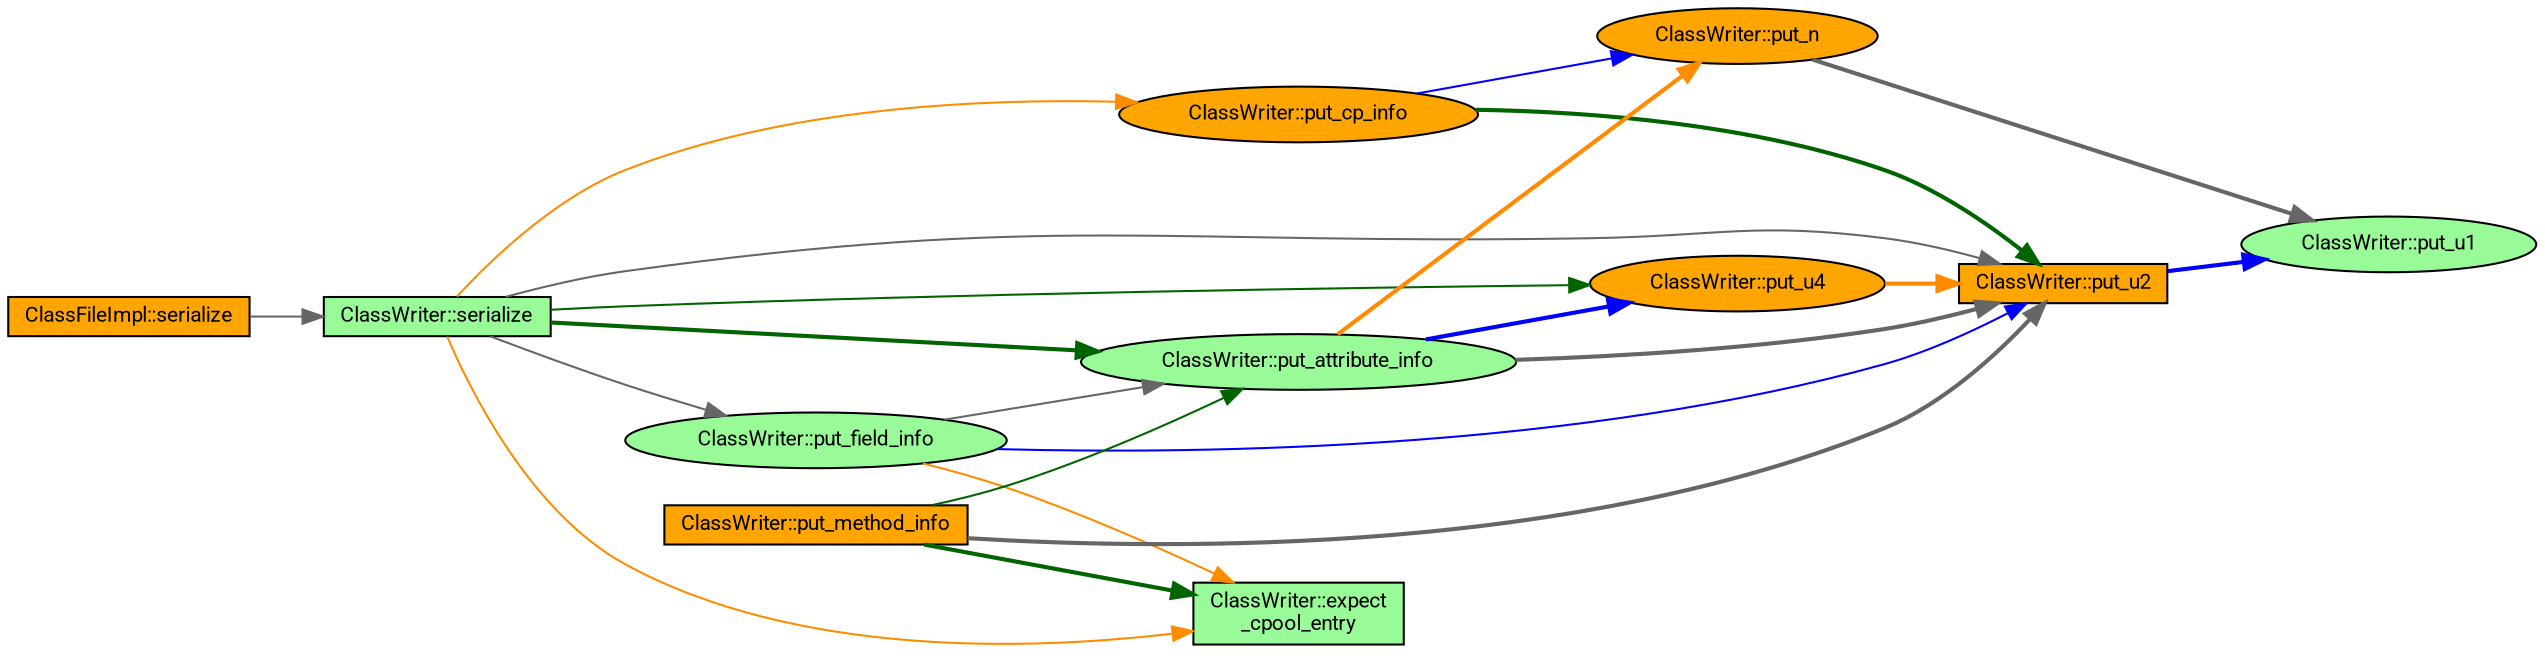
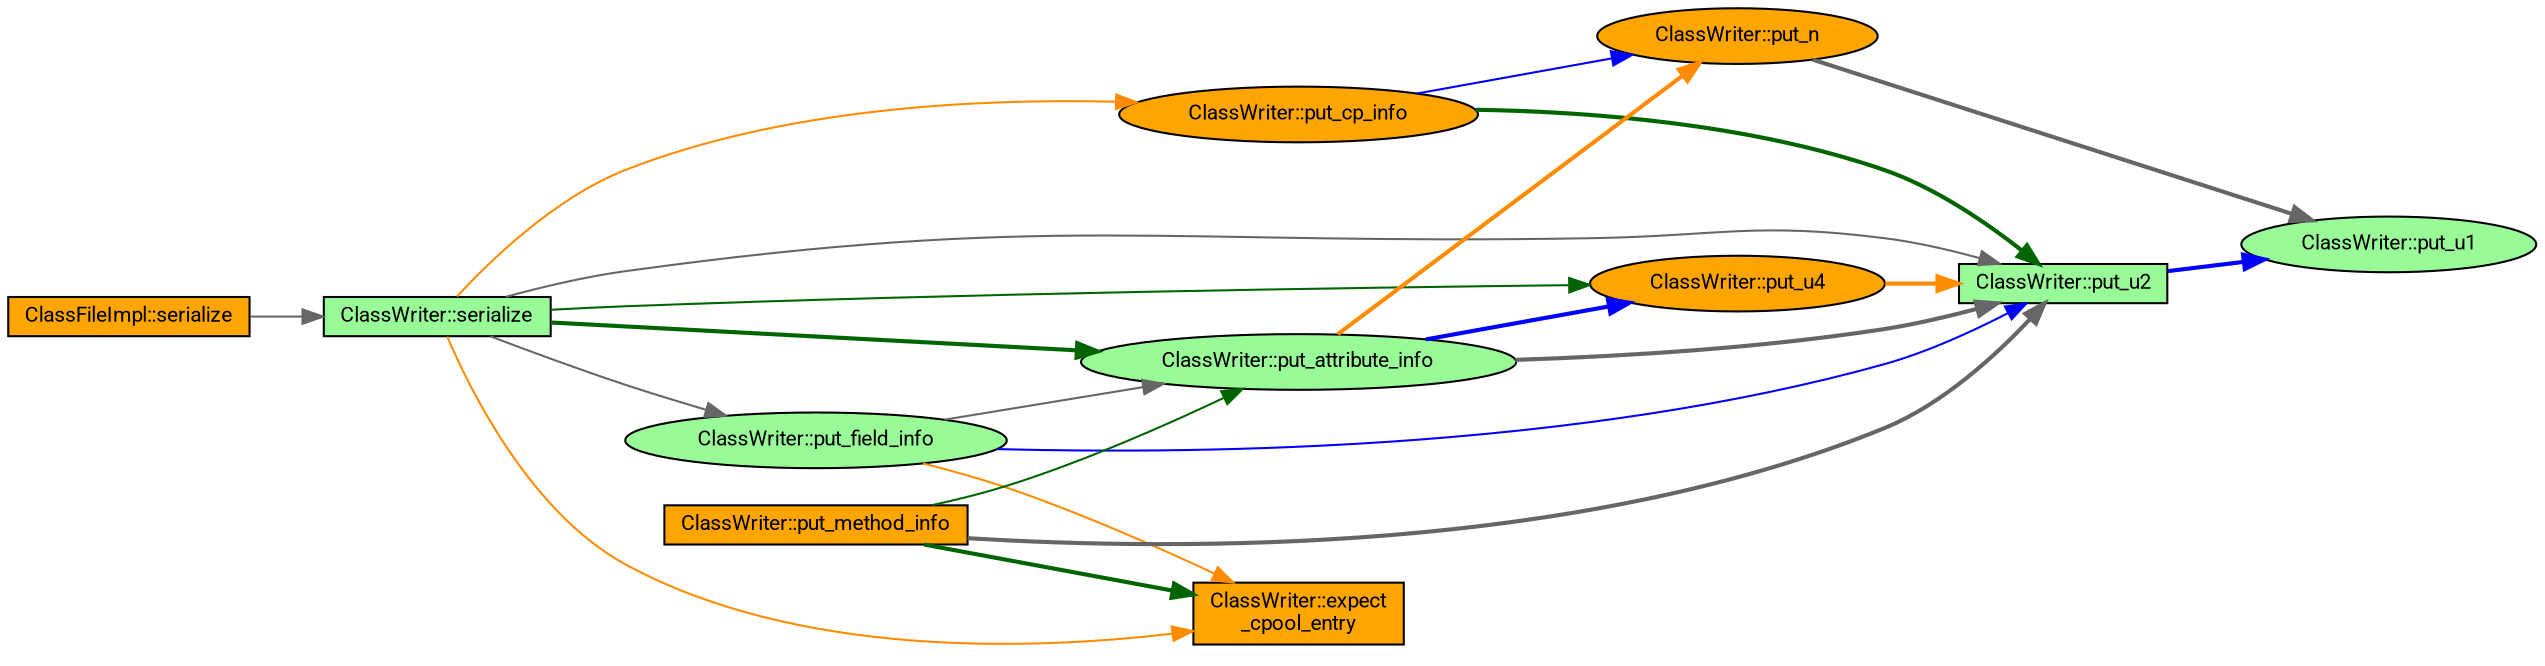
  digraph {
    fontname=Roboto
    rankdir=LR
    node [color=black fillcolor=palegreen fontname=Roboto fontsize=10 shape=ellipse style=filled]
    edge [color=gray40 fontname=Roboto fontsize=10 labelfontname=Helvetica labelfontsize=10 style=solid]
    n1 [fillcolor=orange fontcolor=black height=0.2 label="ClassFileImpl::serialize" shape=box width=0.4]
    n2 [height=0.2 label="ClassWriter::serialize" shape=box width=0.4]
    n3 [fillcolor=orange height=0.2 label="ClassWriter::put_u4" width=0.4]
-   n4 [fillcolor=orange height=0.2 label="ClassWriter::put_u2" shape=box width=0.4]
+   n4 [height=0.2 label="ClassWriter::put_u2" shape=box width=0.4]
    n5 [fillcolor=orange height=0.2 label="ClassWriter::put_cp_info" width=0.4]
-   n6 [height=0.2 label="ClassWriter::expect\l_cpool_entry" shape=box width=0.4]
+   n6 [fillcolor=orange height=0.2 label="ClassWriter::expect\l_cpool_entry" shape=box width=0.4]
    n7 [height=0.2 label="ClassWriter::put_field_info" width=0.4]
    n8 [height=0.2 label="ClassWriter::put_attribute_info" width=0.4]
    n9 [height=0.2 label="ClassWriter::put_u1" width=0.4]
    n10 [fillcolor=orange height=0.2 label="ClassWriter::put_n" width=0.4]
    n11 [fillcolor=orange height=0.2 label="ClassWriter::put_method_info" shape=box width=0.4]
    n1 -> n2
    n2 -> n3 [color=darkgreen]
    n2 -> n4
    n2 -> n5 [color=darkorange]
    n2 -> n6 [color=darkorange]
    n2 -> n7
    n2 -> n8 [color=darkgreen style=bold]
    n3 -> n4 [color=darkorange style=bold]
    n4 -> n9 [color=blue style=bold]
    n5 -> n4 [color=darkgreen style=bold]
    n5 -> n10 [color=blue]
    n7 -> n4 [color=blue]
    n7 -> n6 [color=darkorange]
    n7 -> n8
    n8 -> n3 [color=blue style=bold]
    n8 -> n4 [style=bold]
    n8 -> n10 [color=darkorange style=bold]
    n10 -> n9 [style=bold]
    n11 -> n4 [style=bold]
    n11 -> n6 [color=darkgreen style=bold]
    n11 -> n8 [color=darkgreen]
  }
